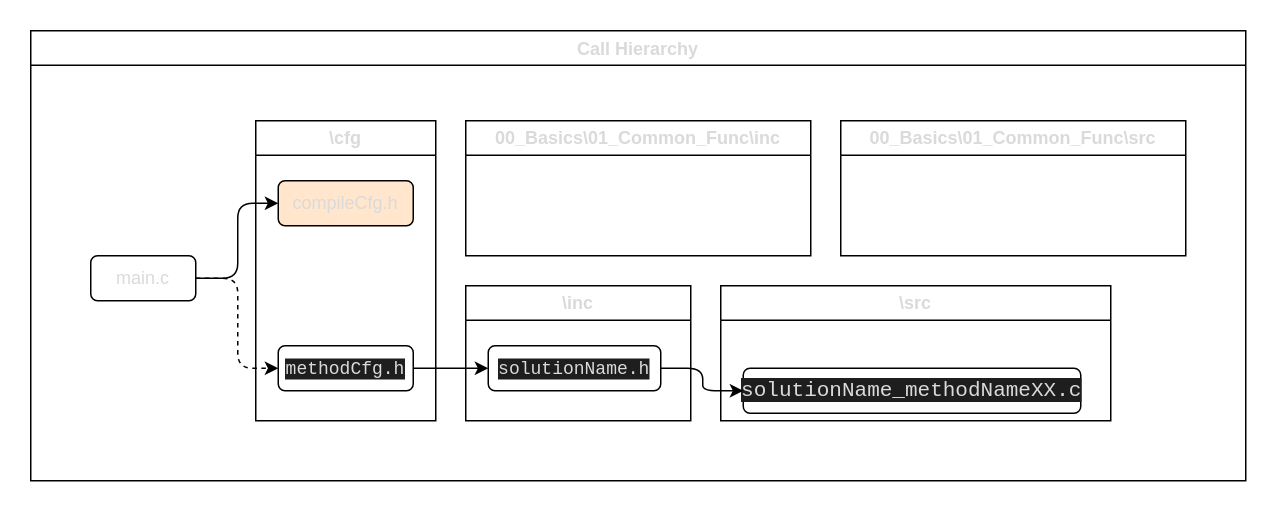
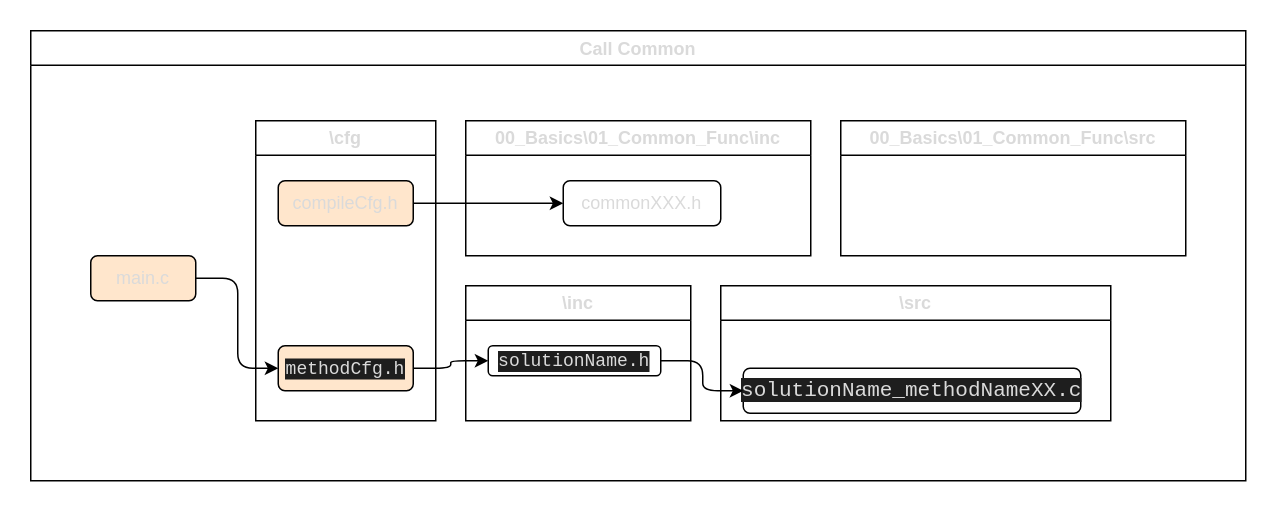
  <mxCell id="0" />
  <mxCell id="1" parent="0" />
- <mxCell id="2" value="Call Hierarchy" style="swimlane;fontSize=12;fontColor=#DADADA;" vertex="1" parent="1"><mxGeometry x="20" y="20" width="810" height="300" as="geometry" /></mxCell>
- <mxCell id="3" style="edgeStyle=elbowEdgeStyle;html=1;fontSize=12;fontColor=#DADADA;" edge="1" parent="2" source="5" target="7"><mxGeometry relative="1" as="geometry" /></mxCell>
- <mxCell id="4" style="edgeStyle=elbowEdgeStyle;html=1;fontSize=12;fontColor=#DADADA;dashed=1;" edge="1" parent="2" source="5" target="8"><mxGeometry relative="1" as="geometry" /></mxCell>
- <mxCell id="5" value="main.c" style="rounded=1;whiteSpace=wrap;html=1;fontSize=12;fontColor=#DADADA;" vertex="1" parent="2"><mxGeometry x="40" y="150" width="70" height="30" as="geometry" /></mxCell>
+ <mxCell id="2" value="Call Common" style="swimlane;fontSize=12;fontColor=#DADADA;" vertex="1" parent="1"><mxGeometry x="20" y="20" width="810" height="300" as="geometry" /></mxCell>
+ <mxCell id="4" style="edgeStyle=elbowEdgeStyle;html=1;fontSize=12;fontColor=#DADADA;" edge="1" parent="2" source="5" target="8"><mxGeometry relative="1" as="geometry" /></mxCell>
+ <mxCell id="5" value="main.c" style="rounded=1;whiteSpace=wrap;html=1;fontSize=12;fontColor=#DADADA;fillColor=#ffe6cc;" vertex="1" parent="2"><mxGeometry x="40" y="150" width="70" height="30" as="geometry" /></mxCell>
  <mxCell id="6" value="\cfg" style="swimlane;whiteSpace=wrap;html=1;fontSize=12;fontColor=#DADADA;" vertex="1" parent="2"><mxGeometry x="150" y="60" width="120" height="200" as="geometry"><mxRectangle x="160" y="50" width="60" height="30" as="alternateBounds" /></mxGeometry></mxCell>
  <mxCell id="7" value="compileCfg.h" style="rounded=1;whiteSpace=wrap;html=1;fontSize=12;fontColor=#DADADA;fillColor=#ffe6cc;" vertex="1" parent="6"><mxGeometry x="15" y="40" width="90" height="30" as="geometry" /></mxCell>
- <mxCell id="8" value="&lt;span style=&quot;font-family: Consolas, &amp;quot;Courier New&amp;quot;, monospace; background-color: rgb(30, 30, 30);&quot;&gt;methodCfg.h&lt;/span&gt;" style="rounded=1;whiteSpace=wrap;html=1;fontSize=12;fontColor=#DADADA;" vertex="1" parent="6"><mxGeometry x="15" y="150" width="90" height="30" as="geometry" /></mxCell>
+ <mxCell id="8" value="&lt;span style=&quot;font-family: Consolas, &amp;quot;Courier New&amp;quot;, monospace; background-color: rgb(30, 30, 30);&quot;&gt;methodCfg.h&lt;/span&gt;" style="rounded=1;whiteSpace=wrap;html=1;fontSize=12;fontColor=#DADADA;fillColor=#ffe6cc;" vertex="1" parent="6"><mxGeometry x="15" y="150" width="90" height="30" as="geometry" /></mxCell>
  <mxCell id="9" value="00_Basics\01_Common_Func\inc" style="swimlane;whiteSpace=wrap;html=1;fontSize=12;fontColor=#DADADA;" vertex="1" parent="2"><mxGeometry x="290" y="60" width="230" height="90" as="geometry"><mxRectangle x="310" y="50" width="230" height="30" as="alternateBounds" /></mxGeometry></mxCell>
+ <mxCell id="10" value="commonXXX.h" style="rounded=1;whiteSpace=wrap;html=1;fontSize=12;fontColor=#DADADA;" vertex="1" parent="9"><mxGeometry x="65" y="40" width="105" height="30" as="geometry" /></mxCell>
+ <mxCell id="11" style="edgeStyle=elbowEdgeStyle;html=1;entryX=0;entryY=0.5;entryDx=0;entryDy=0;fontSize=12;fontColor=#DADADA;" edge="1" parent="2" source="7" target="10"><mxGeometry relative="1" as="geometry" /></mxCell>
  <mxCell id="12" value="\inc" style="swimlane;whiteSpace=wrap;html=1;fontSize=12;fontColor=#DADADA;" vertex="1" parent="2"><mxGeometry x="290" y="170" width="150" height="90" as="geometry"><mxRectangle x="160" y="50" width="60" height="30" as="alternateBounds" /></mxGeometry></mxCell>
- <mxCell id="13" value="&lt;span style=&quot;font-family: Consolas, &amp;quot;Courier New&amp;quot;, monospace; background-color: rgb(30, 30, 30);&quot;&gt;solutionName.h&lt;/span&gt;" style="rounded=1;whiteSpace=wrap;html=1;fontSize=12;fontColor=#DADADA;" vertex="1" parent="12"><mxGeometry x="15" y="40" width="115" height="30" as="geometry" /></mxCell>
+ <mxCell id="13" value="&lt;span style=&quot;font-family: Consolas, &amp;quot;Courier New&amp;quot;, monospace; background-color: rgb(30, 30, 30);&quot;&gt;solutionName.h&lt;/span&gt;" style="rounded=1;whiteSpace=wrap;html=1;fontSize=12;fontColor=#DADADA;" vertex="1" parent="12"><mxGeometry x="15" y="40" width="115" height="20" as="geometry" /></mxCell>
  <mxCell id="14" style="edgeStyle=elbowEdgeStyle;html=1;entryX=0;entryY=0.5;entryDx=0;entryDy=0;fontSize=12;fontColor=#DADADA;" edge="1" parent="2" source="8" target="13"><mxGeometry relative="1" as="geometry" /></mxCell>
  <mxCell id="15" value="\src" style="swimlane;whiteSpace=wrap;html=1;fontSize=12;fontColor=#DADADA;" vertex="1" parent="2"><mxGeometry x="460" y="170" width="260" height="90" as="geometry"><mxRectangle x="160" y="50" width="60" height="30" as="alternateBounds" /></mxGeometry></mxCell>
  <mxCell id="16" value="&lt;span style=&quot;font-family: Consolas, &amp;quot;Courier New&amp;quot;, monospace; font-size: 14px; background-color: rgb(30, 30, 30);&quot;&gt;solutionName_methodNameXX.c&lt;/span&gt;" style="rounded=1;whiteSpace=wrap;html=1;fontSize=12;fontColor=#DADADA;" vertex="1" parent="15"><mxGeometry x="15" y="55" width="225" height="30" as="geometry" /></mxCell>
  <mxCell id="17" style="edgeStyle=elbowEdgeStyle;html=1;entryX=0;entryY=0.5;entryDx=0;entryDy=0;fontSize=12;fontColor=#DADADA;" edge="1" parent="2" source="13" target="16"><mxGeometry relative="1" as="geometry" /></mxCell>
  <mxCell id="18" value="00_Basics\01_Common_Func\src" style="swimlane;whiteSpace=wrap;html=1;fontSize=12;fontColor=#DADADA;" vertex="1" parent="2"><mxGeometry x="540" y="60" width="230" height="90" as="geometry"><mxRectangle x="540" y="60" width="230" height="30" as="alternateBounds" /></mxGeometry></mxCell>
